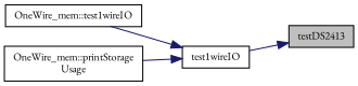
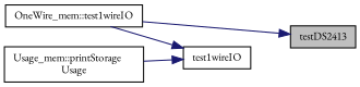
  digraph {
    fontname="EB Garamond"
    rankdir=RL
    node [color=black fillcolor=white fontname="EB Garamond" fontsize=10 shape=record style=filled]
    edge [color=midnightblue dir=back fontname="EB Garamond" fontsize=10 labelfontname=Helvetica labelfontsize=10 style=solid]
    n1 [fillcolor=grey75 fontcolor=black height=0.2 label=testDS2413 width=0.4]
    n2 [height=0.2 label=test1wireIO width=0.4]
    n3 [height=0.2 label="OneWire_mem::test1wireIO" width=0.4]
-   n4 [height=0.2 label="OneWire_mem::printStorage\lUsage" width=0.4]
-   n1 -> n2
+   n4 [height=0.2 label="Usage_mem::printStorage\lUsage" width=0.4]
+   n1 -> n3
    n2 -> n3
    n2 -> n4
  }
